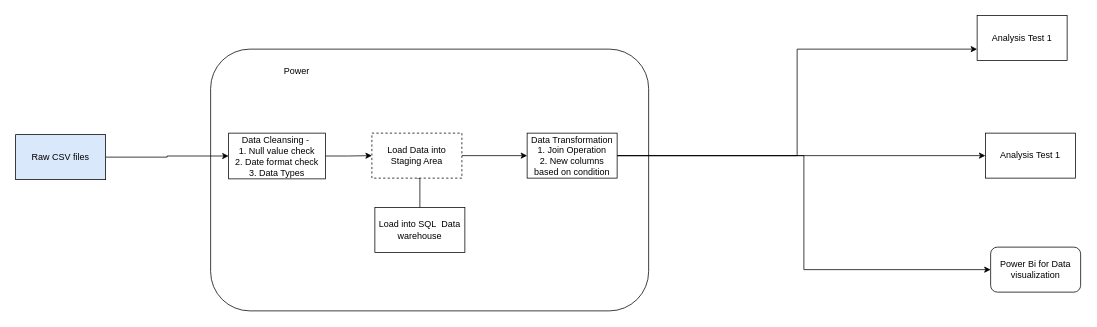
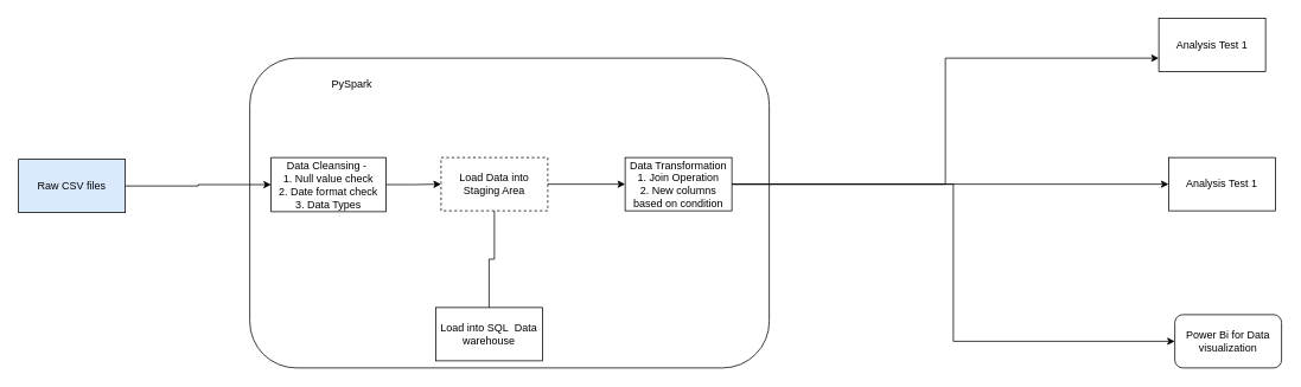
  <mxCell id="0" />
  <mxCell id="1" parent="0" />
  <mxCell id="2" style="edgeStyle=orthogonalEdgeStyle;rounded=0;orthogonalLoop=1;jettySize=auto;html=1;exitX=1;exitY=0.5;exitDx=0;exitDy=0;entryX=0;entryY=0.5;entryDx=0;entryDy=0;" edge="1" parent="1" source="3" target="8"><mxGeometry relative="1" as="geometry" /></mxCell>
  <mxCell id="3" value="Raw CSV files" style="rounded=0;whiteSpace=wrap;html=1;fillColor=#dae8fc;" parent="1" vertex="1"><mxGeometry x="20" y="179" width="120" height="60" as="geometry" /></mxCell>
- <mxCell id="4" value="Load into SQL&amp;nbsp; Data warehouse" style="rounded=0;whiteSpace=wrap;html=1;" parent="1" vertex="1"><mxGeometry x="499" y="276" width="120" height="60" as="geometry" /></mxCell>
- <mxCell id="5" value="Power" style="text;html=1;strokeColor=none;fillColor=none;align=center;verticalAlign=middle;whiteSpace=wrap;rounded=0;" parent="1" vertex="1"><mxGeometry x="330" y="80" width="130" height="30" as="geometry" /></mxCell>
- <mxCell id="6" value="Power Bi for Data visualization" style="rounded=1;whiteSpace=wrap;html=1;" parent="1" vertex="1"><mxGeometry x="1320" y="329" width="120" height="60" as="geometry" /></mxCell>
+ <mxCell id="4" value="Load into SQL&amp;nbsp; Data warehouse" style="rounded=0;whiteSpace=wrap;html=1;" parent="1" vertex="1"><mxGeometry x="489" y="346" width="120" height="60" as="geometry" /></mxCell>
+ <mxCell id="5" value="PySpark" style="text;html=1;strokeColor=none;fillColor=none;align=center;verticalAlign=middle;whiteSpace=wrap;rounded=0;" parent="1" vertex="1"><mxGeometry x="330" y="80" width="130" height="30" as="geometry" /></mxCell>
+ <mxCell id="6" value="Power Bi for Data visualization" style="rounded=1;whiteSpace=wrap;html=1;" parent="1" vertex="1"><mxGeometry x="1320" y="354" width="120" height="60" as="geometry" /></mxCell>
  <mxCell id="7" style="edgeStyle=orthogonalEdgeStyle;rounded=0;orthogonalLoop=1;jettySize=auto;html=1;exitX=1;exitY=0.5;exitDx=0;exitDy=0;entryX=0;entryY=0.5;entryDx=0;entryDy=0;" edge="1" parent="1" source="8" target="11"><mxGeometry relative="1" as="geometry" /></mxCell>
  <mxCell id="8" value="Data Cleansing -&amp;nbsp;&lt;br&gt;1. Null value check&lt;br&gt;2. Date format check&lt;br&gt;3. Data Types" style="rounded=0;whiteSpace=wrap;html=1;" vertex="1" parent="1"><mxGeometry x="304" y="177" width="129" height="61" as="geometry" /></mxCell>
  <mxCell id="9" style="edgeStyle=orthogonalEdgeStyle;rounded=0;orthogonalLoop=1;jettySize=auto;html=1;exitX=1;exitY=0.5;exitDx=0;exitDy=0;entryX=0;entryY=0.5;entryDx=0;entryDy=0;" edge="1" parent="1" source="11" target="15"><mxGeometry relative="1" as="geometry" /></mxCell>
  <mxCell id="10" style="edgeStyle=orthogonalEdgeStyle;rounded=0;orthogonalLoop=1;jettySize=auto;html=1;exitX=0.5;exitY=1;exitDx=0;exitDy=0;entryX=0.5;entryY=0;entryDx=0;entryDy=0;endArrow=none;" edge="1" parent="1" source="11" target="4"><mxGeometry relative="1" as="geometry" /></mxCell>
  <mxCell id="11" value="Load Data into Staging Area" style="whiteSpace=wrap;html=1;dashed=1;" vertex="1" parent="1"><mxGeometry x="495" y="177" width="120" height="60" as="geometry" /></mxCell>
  <mxCell id="12" style="edgeStyle=orthogonalEdgeStyle;rounded=0;orthogonalLoop=1;jettySize=auto;html=1;exitX=1;exitY=0.5;exitDx=0;exitDy=0;entryX=0;entryY=0.75;entryDx=0;entryDy=0;" edge="1" parent="1" source="15" target="16"><mxGeometry relative="1" as="geometry" /></mxCell>
  <mxCell id="13" style="edgeStyle=orthogonalEdgeStyle;rounded=0;orthogonalLoop=1;jettySize=auto;html=1;exitX=1;exitY=0.5;exitDx=0;exitDy=0;entryX=0;entryY=0.5;entryDx=0;entryDy=0;" edge="1" parent="1" source="15" target="17"><mxGeometry relative="1" as="geometry" /></mxCell>
  <mxCell id="14" style="edgeStyle=orthogonalEdgeStyle;rounded=0;orthogonalLoop=1;jettySize=auto;html=1;exitX=1;exitY=0.5;exitDx=0;exitDy=0;entryX=0;entryY=0.5;entryDx=0;entryDy=0;" edge="1" parent="1" source="15" target="6"><mxGeometry relative="1" as="geometry" /></mxCell>
  <mxCell id="15" value="Data Transformation&lt;br&gt;1. Join Operation&lt;br&gt;2. New columns based on condition" style="whiteSpace=wrap;html=1;" vertex="1" parent="1"><mxGeometry x="702" y="177" width="120" height="60" as="geometry" /></mxCell>
  <mxCell id="16" value="Analysis Test 1" style="whiteSpace=wrap;html=1;" vertex="1" parent="1"><mxGeometry x="1302" y="20" width="120" height="60" as="geometry" /></mxCell>
  <mxCell id="17" value="Analysis Test 1" style="whiteSpace=wrap;html=1;" vertex="1" parent="1"><mxGeometry x="1313" y="177" width="120" height="60" as="geometry" /></mxCell>
  <mxCell id="18" value="" style="rounded=1;whiteSpace=wrap;html=1;fillColor=none;" vertex="1" parent="1"><mxGeometry x="280" y="65" width="584" height="349" as="geometry" /></mxCell>
